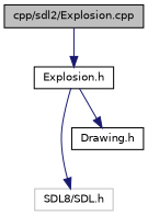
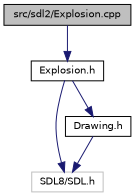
  digraph {
    node [color=black fillcolor=white fontname=Helvetica fontsize=10 shape=record style=filled]
    edge [color=midnightblue fontname=Helvetica fontsize=10 labelfontname=Helvetica labelfontsize=10 style=solid]
-   n1 [fillcolor=grey75 fontcolor=black height=0.2 label="cpp/sdl2/Explosion.cpp" width=0.4]
+   n1 [fillcolor=grey75 fontcolor=black height=0.2 label="src/sdl2/Explosion.cpp" width=0.4]
    n2 [height=0.2 label="Explosion.h" width=0.4]
    n3 [color=grey75 height=0.2 label="SDL8/SDL.h" width=0.4]
    n4 [height=0.2 label="Drawing.h" width=0.4]
    n1 -> n2
    n2 -> n3
    n2 -> n4
+   n4 -> n3
  }
